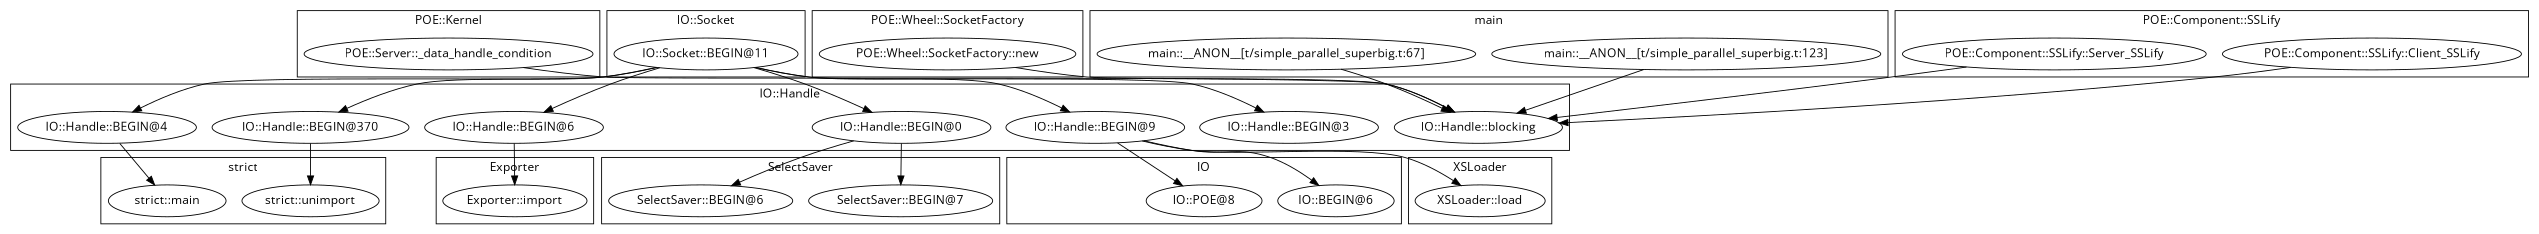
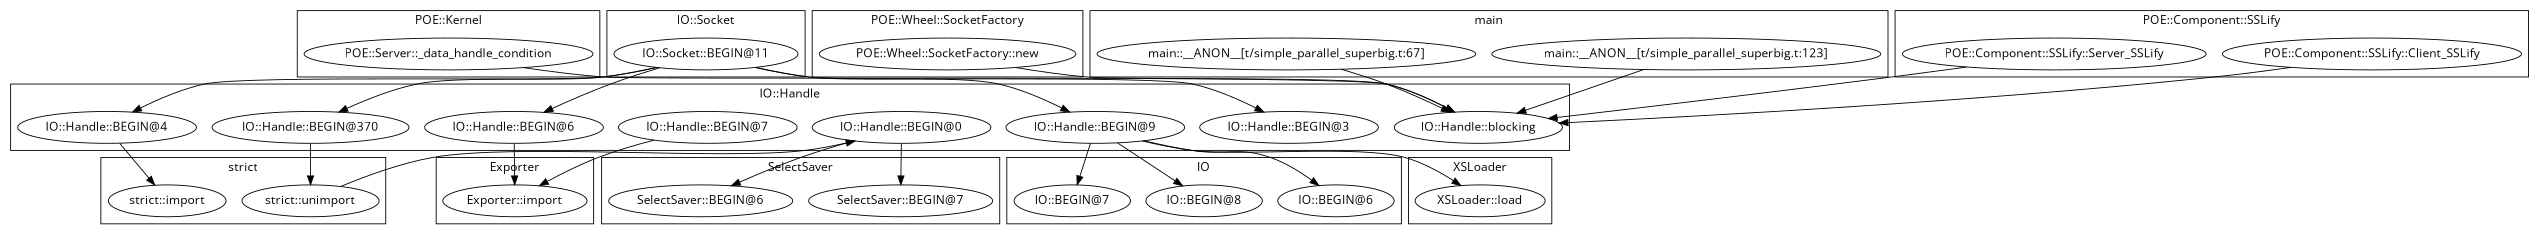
  digraph {
    fontname="Open Sans"
    node [fontname="Open Sans"]
    edge [fontname="Open Sans"]
    n1 [label="POE::Server::_data_handle_condition"]
    "strict::unimport"
-   "strict::import" [label="strict::main"]
+   "strict::import"
    "Exporter::import"
    "IO::Socket::BEGIN@11"
    "POE::Wheel::SocketFactory::new"
    "IO::BEGIN@6"
-   "IO::BEGIN@8" [label="IO::POE@8"]
+   "IO::BEGIN@8"
+   "IO::BEGIN@7"
    "XSLoader::load"
    "main::__ANON__[t/simple_parallel_superbig.t:123]"
    "main::__ANON__[t/simple_parallel_superbig.t:67]"
    "SelectSaver::BEGIN@7"
    "SelectSaver::BEGIN@6"
    "IO::Handle::blocking"
+   "IO::Handle::BEGIN@7"
    "IO::Handle::BEGIN@3"
    "IO::Handle::BEGIN@370"
    "IO::Handle::BEGIN@4"
    n20 [label="IO::Handle::BEGIN@0"]
    "IO::Handle::BEGIN@6"
    "IO::Handle::BEGIN@9"
    "POE::Component::SSLify::Client_SSLify"
    "POE::Component::SSLify::Server_SSLify"
    subgraph cluster_1 {
      label="POE::Kernel"
      n1
    }
    subgraph cluster_2 {
      label="strict"
      "strict::unimport"
      "strict::import"
    }
    subgraph cluster_3 {
      label=Exporter
      "Exporter::import"
    }
    subgraph cluster_4 {
      label="IO::Socket"
      "IO::Socket::BEGIN@11"
    }
    subgraph cluster_5 {
      label="POE::Wheel::SocketFactory"
      "POE::Wheel::SocketFactory::new"
    }
    subgraph cluster_6 {
      label=IO
      "IO::BEGIN@6"
      "IO::BEGIN@8"
+     "IO::BEGIN@7"
    }
    subgraph cluster_7 {
      label=XSLoader
      "XSLoader::load"
    }
    subgraph cluster_8 {
      label=main
      "main::__ANON__[t/simple_parallel_superbig.t:123]"
      "main::__ANON__[t/simple_parallel_superbig.t:67]"
    }
    subgraph cluster_9 {
      label=SelectSaver
      "SelectSaver::BEGIN@7"
      "SelectSaver::BEGIN@6"
    }
    subgraph cluster_10 {
      label="IO::Handle"
      "IO::Handle::blocking"
+     "IO::Handle::BEGIN@7"
      "IO::Handle::BEGIN@3"
      "IO::Handle::BEGIN@370"
      "IO::Handle::BEGIN@4"
      n20
      "IO::Handle::BEGIN@6"
      "IO::Handle::BEGIN@9"
    }
    subgraph cluster_11 {
      label="POE::Component::SSLify"
      "POE::Component::SSLify::Client_SSLify"
      "POE::Component::SSLify::Server_SSLify"
    }
    n1 -> "IO::Handle::blocking"
    "IO::Socket::BEGIN@11" -> "IO::Handle::BEGIN@3"
    "IO::Socket::BEGIN@11" -> "IO::Handle::BEGIN@370"
    "IO::Socket::BEGIN@11" -> "IO::Handle::BEGIN@4"
-   "IO::Socket::BEGIN@11" -> n20
+   "strict::unimport" -> n20
    "IO::Socket::BEGIN@11" -> "IO::Handle::BEGIN@6"
    "IO::Socket::BEGIN@11" -> "IO::Handle::BEGIN@9"
    "POE::Wheel::SocketFactory::new" -> "IO::Handle::blocking"
    "main::__ANON__[t/simple_parallel_superbig.t:123]" -> "IO::Handle::blocking"
    "main::__ANON__[t/simple_parallel_superbig.t:67]" -> "IO::Handle::blocking"
+   "IO::Handle::BEGIN@7" -> "Exporter::import"
    "IO::Handle::BEGIN@370" -> "strict::unimport"
    "IO::Handle::BEGIN@4" -> "strict::import"
    n20 -> "SelectSaver::BEGIN@7"
    n20 -> "SelectSaver::BEGIN@6"
    "IO::Handle::BEGIN@6" -> "Exporter::import"
    "IO::Handle::BEGIN@9" -> "IO::BEGIN@6"
    "IO::Handle::BEGIN@9" -> "IO::BEGIN@8"
+   "IO::Handle::BEGIN@9" -> "IO::BEGIN@7"
    "IO::Handle::BEGIN@9" -> "XSLoader::load"
    "POE::Component::SSLify::Client_SSLify" -> "IO::Handle::blocking"
    "POE::Component::SSLify::Server_SSLify" -> "IO::Handle::blocking"
  }
